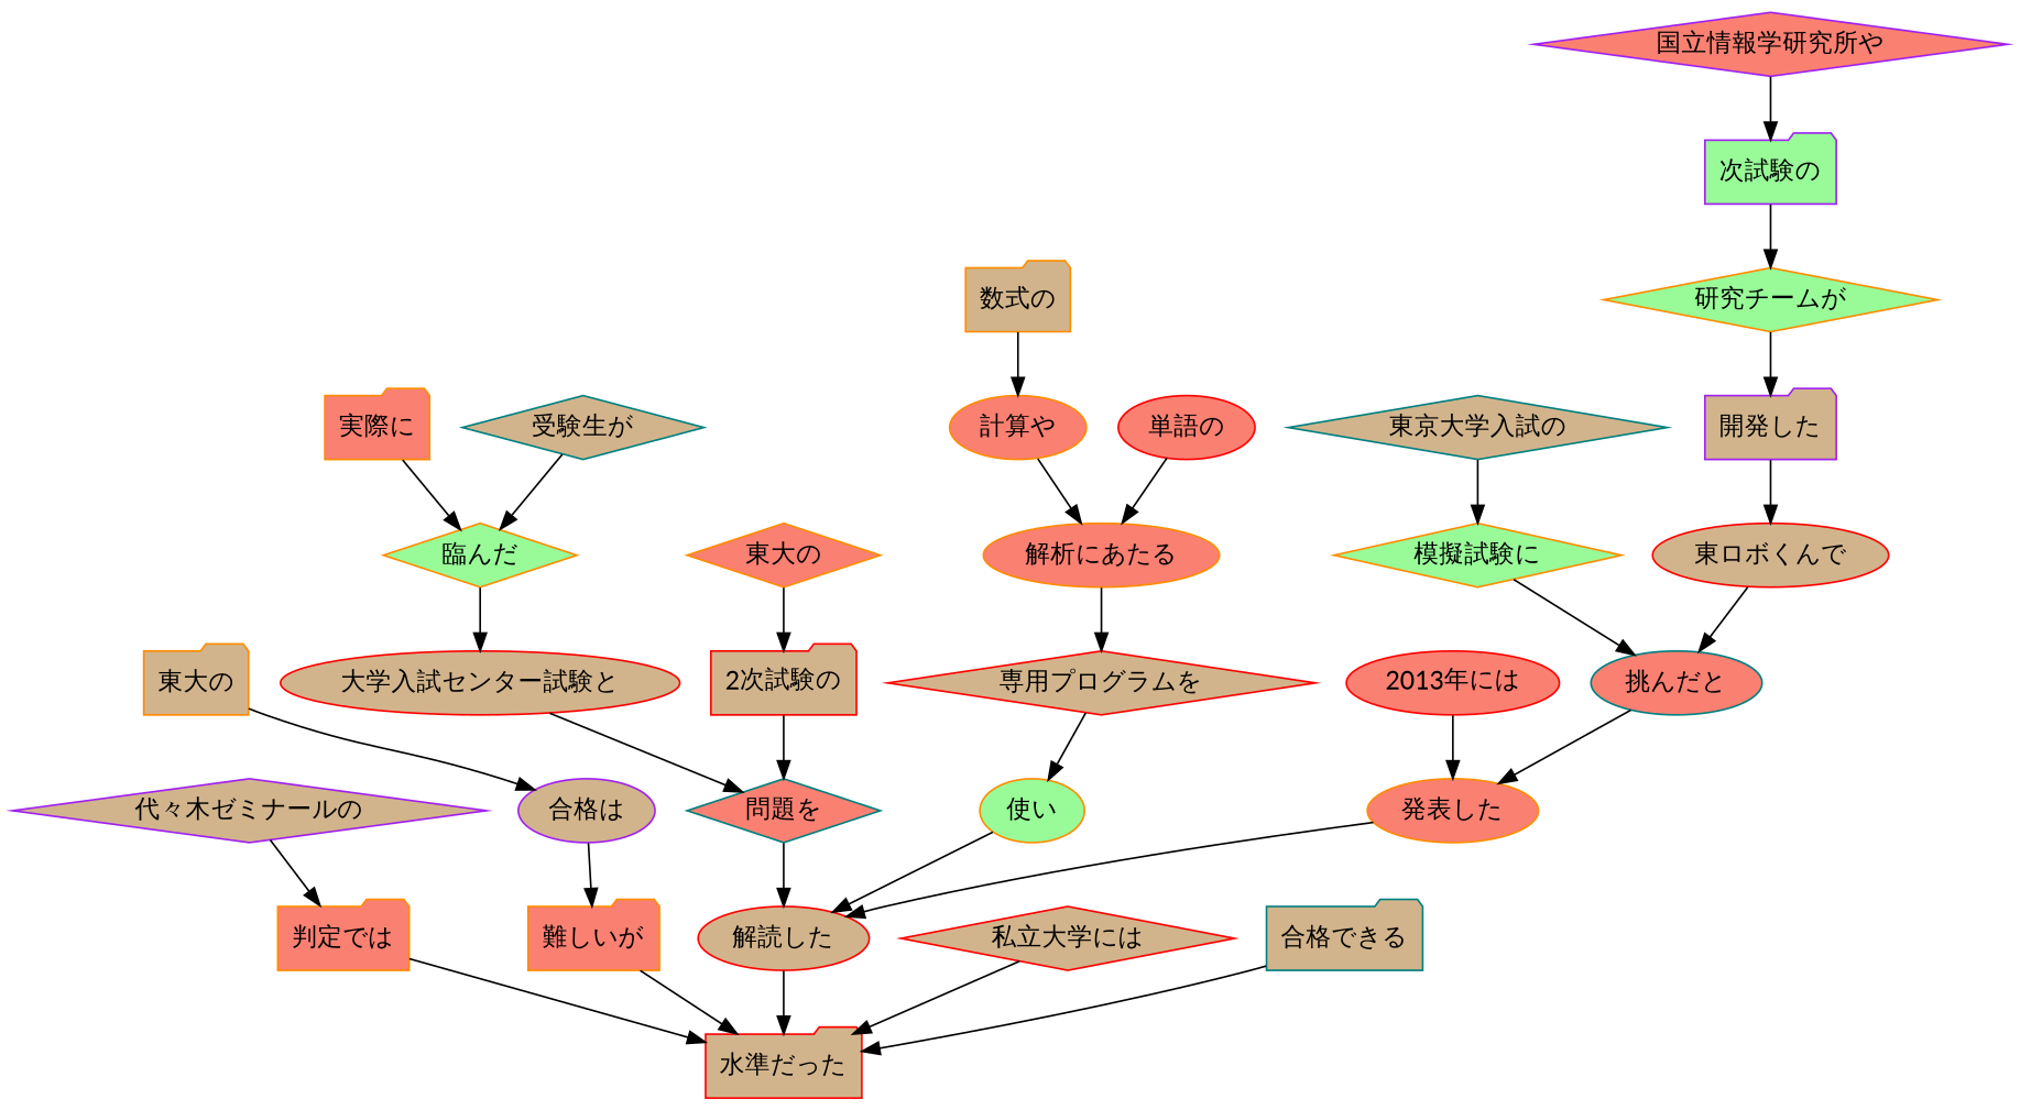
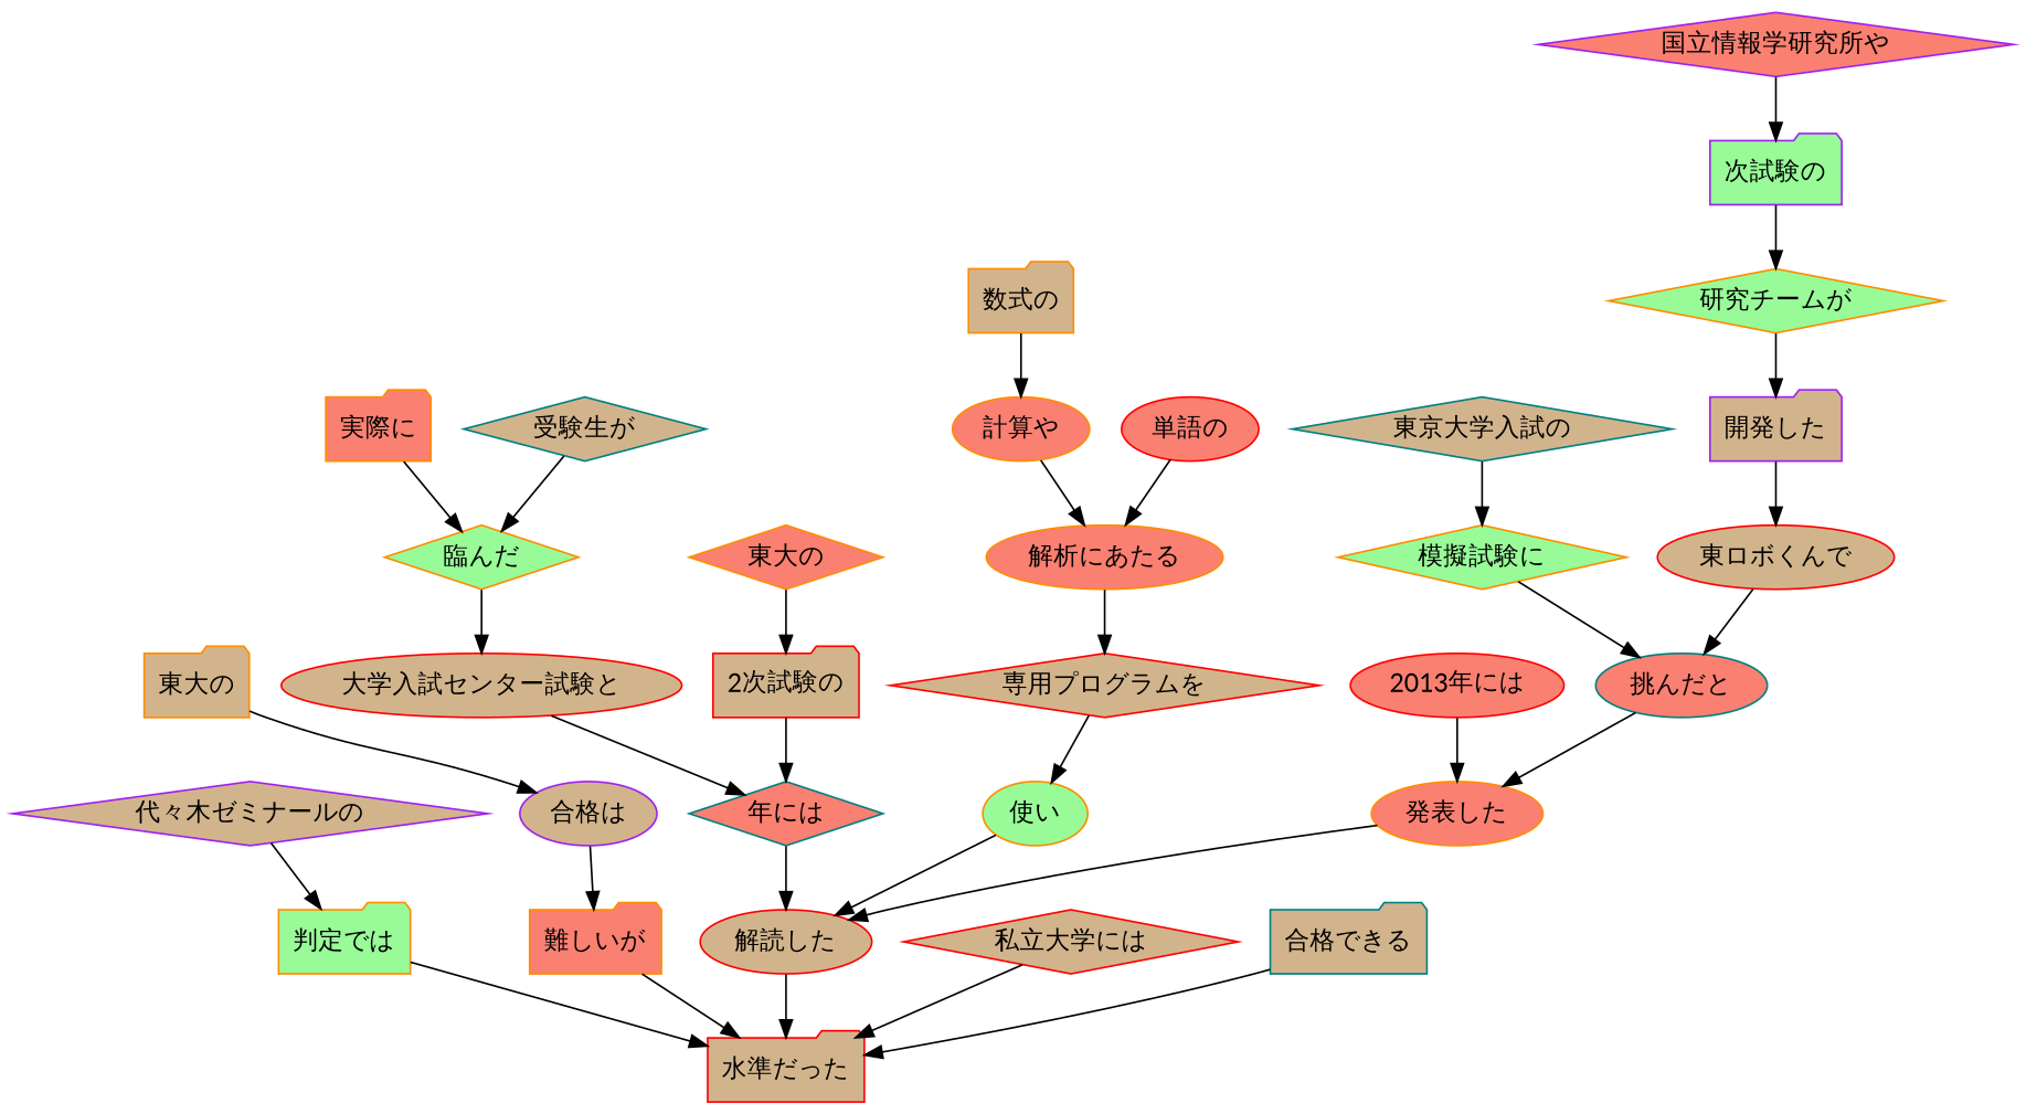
  digraph {
    fontname=Lato
    node [color=darkorange fillcolor=tan fontname=Lato shape=ellipse style=filled]
    edge [fontname=Lato]
    n1 [color=red fillcolor=salmon label="2013年には"]
    n2 [fillcolor=salmon label="発表した"]
    n3 [color=red label="解読した"]
    n4 [color=red label="水準だった" shape=folder]
    n5 [color=purple fillcolor=salmon label="国立情報学研究所や" shape=diamond]
    n6 [color=purple fillcolor=palegreen label="次試験の" shape=folder]
    n7 [fillcolor=palegreen label="研究チームが" shape=diamond]
    n8 [color=purple label="開発した" shape=folder]
    n9 [color=red label="東ロボくんで"]
    n10 [color=teal fillcolor=salmon label="挑んだと"]
    n11 [color=teal label="東京大学入試の" shape=diamond]
    n12 [fillcolor=palegreen label="模擬試験に" shape=diamond]
    n13 [label="数式の" shape=folder]
    n14 [fillcolor=salmon label="計算や"]
    n15 [fillcolor=salmon label="解析にあたる"]
    n16 [color=red label="専用プログラムを" shape=diamond]
    n17 [fillcolor=palegreen label="使い"]
    n18 [color=red fillcolor=salmon label="単語の"]
    n19 [fillcolor=salmon label="実際に" shape=folder]
    n20 [fillcolor=palegreen label="臨んだ" shape=diamond]
    n21 [color=red label="大学入試センター試験と"]
-   n22 [color=teal fillcolor=salmon label="問題を" shape=diamond]
+   n22 [color=teal fillcolor=salmon label="年には" shape=diamond]
    n23 [color=teal label="受験生が" shape=diamond]
    n24 [fillcolor=salmon label="東大の" shape=diamond]
    n25 [color=red label="2次試験の" shape=folder]
    n26 [color=purple label="代々木ゼミナールの" shape=diamond]
-   n27 [fillcolor=salmon label="判定では" shape=folder]
+   n27 [fillcolor=palegreen label="判定では" shape=folder]
    n28 [label="東大の" shape=folder]
    n29 [color=purple label="合格は"]
    n30 [fillcolor=salmon label="難しいが" shape=folder]
    n31 [color=red label="私立大学には" shape=diamond]
    n32 [color=teal label="合格できる" shape=folder]
    n1 -> n2
    n2 -> n3
    n3 -> n4
    n5 -> n6
    n6 -> n7
    n7 -> n8
    n8 -> n9
    n9 -> n10
    n10 -> n2
    n11 -> n12
    n12 -> n10
    n13 -> n14
    n14 -> n15
    n15 -> n16
    n16 -> n17
    n17 -> n3
    n18 -> n15
    n19 -> n20
    n20 -> n21
    n21 -> n22
    n22 -> n3
    n23 -> n20
    n24 -> n25
    n25 -> n22
    n26 -> n27
    n27 -> n4
    n28 -> n29
    n29 -> n30
    n30 -> n4
    n31 -> n4
    n32 -> n4
  }
